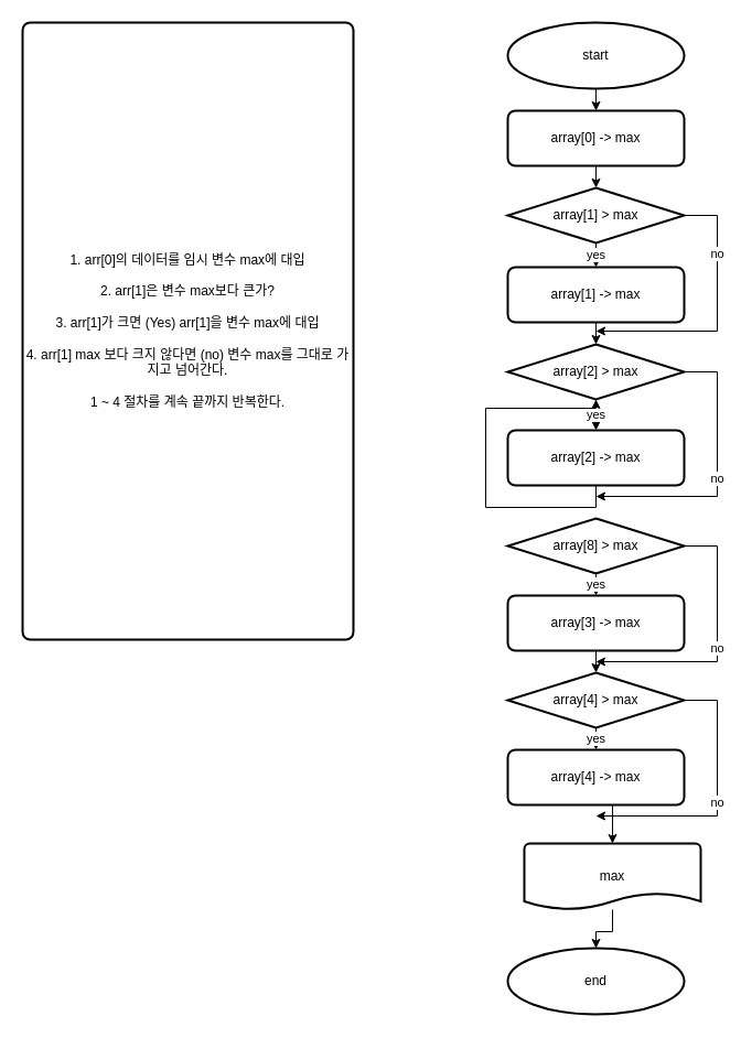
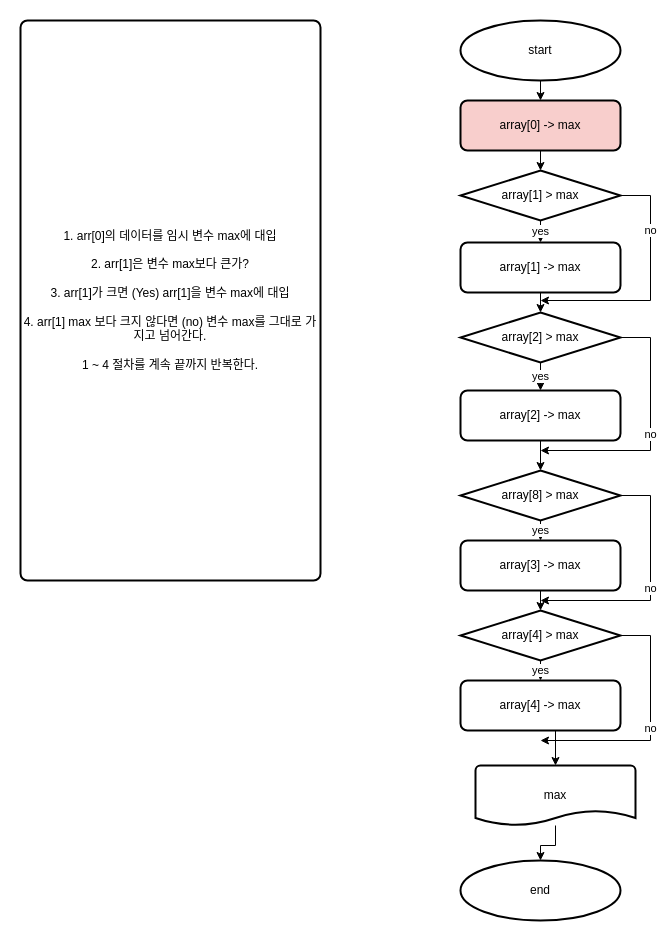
  <mxCell id="0" />
  <mxCell id="1" parent="0" />
  <mxCell id="2" style="edgeStyle=orthogonalEdgeStyle;rounded=0;orthogonalLoop=1;jettySize=auto;html=1;exitX=0.5;exitY=1;exitDx=0;exitDy=0;exitPerimeter=0;entryX=0.5;entryY=0;entryDx=0;entryDy=0;entryPerimeter=0;" parent="1" source="3" edge="1"><mxGeometry relative="1" as="geometry"><mxPoint x="540" y="100" as="targetPoint" /></mxGeometry></mxCell>
  <mxCell id="3" value="start" style="strokeWidth=2;html=1;shape=mxgraph.flowchart.start_1;whiteSpace=wrap;" parent="1" vertex="1"><mxGeometry x="460" y="20" width="160" height="60" as="geometry" /></mxCell>
  <mxCell id="4" value="yes" style="edgeStyle=orthogonalEdgeStyle;rounded=0;orthogonalLoop=1;jettySize=auto;html=1;exitX=0.5;exitY=1;exitDx=0;exitDy=0;exitPerimeter=0;entryX=0.5;entryY=0;entryDx=0;entryDy=0;" parent="1" source="6" target="14" edge="1"><mxGeometry relative="1" as="geometry" /></mxCell>
  <mxCell id="5" value="no" style="edgeStyle=orthogonalEdgeStyle;rounded=0;orthogonalLoop=1;jettySize=auto;html=1;" parent="1" source="6" edge="1"><mxGeometry x="-0.469" relative="1" as="geometry"><mxPoint x="540" y="300" as="targetPoint" /><Array as="points"><mxPoint x="650" y="195" /><mxPoint x="650" y="300" /></Array><mxPoint as="offset" /></mxGeometry></mxCell>
  <mxCell id="6" value="array[1] &amp;gt; max" style="strokeWidth=2;html=1;shape=mxgraph.flowchart.decision;whiteSpace=wrap;" parent="1" vertex="1"><mxGeometry x="460" y="170" width="160" height="50" as="geometry" /></mxCell>
  <mxCell id="7" value="" style="edgeStyle=orthogonalEdgeStyle;rounded=0;orthogonalLoop=1;jettySize=auto;html=1;" parent="1" source="8" target="9" edge="1"><mxGeometry relative="1" as="geometry" /></mxCell>
  <mxCell id="8" value="max" style="strokeWidth=2;html=1;shape=mxgraph.flowchart.document2;whiteSpace=wrap;size=0.25;" parent="1" vertex="1"><mxGeometry x="475" y="765" width="160" height="60" as="geometry" /></mxCell>
  <mxCell id="9" value="end" style="strokeWidth=2;html=1;shape=mxgraph.flowchart.start_1;whiteSpace=wrap;" parent="1" vertex="1"><mxGeometry x="460" y="860" width="160" height="60" as="geometry" /></mxCell>
  <mxCell id="10" style="edgeStyle=orthogonalEdgeStyle;rounded=0;orthogonalLoop=1;jettySize=auto;html=1;exitX=0.5;exitY=1;exitDx=0;exitDy=0;entryX=0.5;entryY=0;entryDx=0;entryDy=0;entryPerimeter=0;" parent="1" source="11" target="6" edge="1"><mxGeometry relative="1" as="geometry" /></mxCell>
- <mxCell id="11" value="array[0] -&amp;gt; max" style="rounded=1;whiteSpace=wrap;html=1;absoluteArcSize=1;arcSize=14;strokeWidth=2;" parent="1" vertex="1"><mxGeometry x="460" y="100" width="160" height="50" as="geometry" /></mxCell>
+ <mxCell id="11" value="array[0] -&amp;gt; max" style="rounded=1;whiteSpace=wrap;html=1;absoluteArcSize=1;arcSize=14;strokeWidth=2;fillColor=#f8cecc;" parent="1" vertex="1"><mxGeometry x="460" y="100" width="160" height="50" as="geometry" /></mxCell>
  <mxCell id="12" value="1. arr[0]의 데이터를 임시 변수 max에 대입&lt;br&gt;&lt;br&gt;2. arr[1]은 변수 max보다 큰가?&lt;br&gt;&lt;br&gt;3. arr[1]가 크면 (Yes) arr[1]을 변수 max에 대입&lt;br&gt;&lt;br&gt;4. arr[1] max 보다 크지 않다면 (no) 변수 max를 그대로 가지고 넘어간다.&lt;br&gt;&lt;br&gt;1 ~ 4 절차를 계속 끝까지 반복한다." style="rounded=1;whiteSpace=wrap;html=1;absoluteArcSize=1;arcSize=14;strokeWidth=2;" parent="1" vertex="1"><mxGeometry x="20" y="20" width="300" height="560" as="geometry" /></mxCell>
  <mxCell id="13" style="edgeStyle=orthogonalEdgeStyle;rounded=0;orthogonalLoop=1;jettySize=auto;html=1;exitX=0.5;exitY=1;exitDx=0;exitDy=0;entryX=0.5;entryY=0;entryDx=0;entryDy=0;entryPerimeter=0;" parent="1" source="14" target="17" edge="1"><mxGeometry relative="1" as="geometry" /></mxCell>
  <mxCell id="14" value="array[1] -&amp;gt; max" style="rounded=1;whiteSpace=wrap;html=1;absoluteArcSize=1;arcSize=14;strokeWidth=2;" parent="1" vertex="1"><mxGeometry x="460" y="242" width="160" height="50" as="geometry" /></mxCell>
  <mxCell id="15" value="yes" style="edgeStyle=orthogonalEdgeStyle;rounded=0;orthogonalLoop=1;jettySize=auto;html=1;exitX=0.5;exitY=1;exitDx=0;exitDy=0;exitPerimeter=0;entryX=0.5;entryY=0;entryDx=0;entryDy=0;entryPerimeter=0;" parent="1" source="17" edge="1"><mxGeometry relative="1" as="geometry"><mxPoint x="540" y="390" as="targetPoint" /></mxGeometry></mxCell>
  <mxCell id="16" value="no" style="edgeStyle=orthogonalEdgeStyle;rounded=0;orthogonalLoop=1;jettySize=auto;html=1;exitX=1;exitY=0.5;exitDx=0;exitDy=0;exitPerimeter=0;" edge="1" parent="1" source="17"><mxGeometry relative="1" as="geometry"><mxPoint x="540" y="450" as="targetPoint" /><Array as="points"><mxPoint x="650" y="337" /><mxPoint x="650" y="450" /></Array></mxGeometry></mxCell>
  <mxCell id="17" value="array[2] &amp;gt; max" style="strokeWidth=2;html=1;shape=mxgraph.flowchart.decision;whiteSpace=wrap;" parent="1" vertex="1"><mxGeometry x="460" y="312" width="160" height="50" as="geometry" /></mxCell>
- <mxCell id="18" style="edgeStyle=orthogonalEdgeStyle;rounded=0;orthogonalLoop=1;jettySize=auto;html=1;exitX=0.5;exitY=1;exitDx=0;exitDy=0;" edge="1" parent="1" source="19" target="17"><mxGeometry relative="1" as="geometry" /></mxCell>
+ <mxCell id="18" style="edgeStyle=orthogonalEdgeStyle;rounded=0;orthogonalLoop=1;jettySize=auto;html=1;exitX=0.5;exitY=1;exitDx=0;exitDy=0;entryX=0.5;entryY=0;entryDx=0;entryDy=0;entryPerimeter=0;" edge="1" parent="1" source="19" target="22"><mxGeometry relative="1" as="geometry" /></mxCell>
  <mxCell id="19" value="array[2] -&amp;gt; max" style="rounded=1;whiteSpace=wrap;html=1;absoluteArcSize=1;arcSize=14;strokeWidth=2;" vertex="1" parent="1"><mxGeometry x="460" y="390" width="160" height="50" as="geometry" /></mxCell>
  <mxCell id="20" value="yes" style="edgeStyle=orthogonalEdgeStyle;rounded=0;orthogonalLoop=1;jettySize=auto;html=1;exitX=0.5;exitY=1;exitDx=0;exitDy=0;exitPerimeter=0;entryX=0.5;entryY=0;entryDx=0;entryDy=0;" edge="1" parent="1" source="22" target="24"><mxGeometry relative="1" as="geometry" /></mxCell>
  <mxCell id="21" value="no" style="edgeStyle=orthogonalEdgeStyle;rounded=0;orthogonalLoop=1;jettySize=auto;html=1;" edge="1" parent="1" source="22"><mxGeometry relative="1" as="geometry"><mxPoint x="540" y="600" as="targetPoint" /><Array as="points"><mxPoint x="650" y="495" /><mxPoint x="650" y="600" /></Array></mxGeometry></mxCell>
  <mxCell id="22" value="array[8] &amp;gt; max" style="strokeWidth=2;html=1;shape=mxgraph.flowchart.decision;whiteSpace=wrap;" vertex="1" parent="1"><mxGeometry x="460" y="470" width="160" height="50" as="geometry" /></mxCell>
  <mxCell id="23" style="edgeStyle=orthogonalEdgeStyle;rounded=0;orthogonalLoop=1;jettySize=auto;html=1;exitX=0.5;exitY=1;exitDx=0;exitDy=0;entryX=0.5;entryY=0;entryDx=0;entryDy=0;entryPerimeter=0;" edge="1" parent="1" source="24" target="27"><mxGeometry relative="1" as="geometry" /></mxCell>
  <mxCell id="24" value="array[3] -&amp;gt; max" style="rounded=1;whiteSpace=wrap;html=1;absoluteArcSize=1;arcSize=14;strokeWidth=2;" vertex="1" parent="1"><mxGeometry x="460" y="540" width="160" height="50" as="geometry" /></mxCell>
  <mxCell id="25" value="yes" style="edgeStyle=orthogonalEdgeStyle;rounded=0;orthogonalLoop=1;jettySize=auto;html=1;exitX=0.5;exitY=1;exitDx=0;exitDy=0;exitPerimeter=0;entryX=0.5;entryY=0;entryDx=0;entryDy=0;" edge="1" parent="1" source="27" target="29"><mxGeometry relative="1" as="geometry" /></mxCell>
  <mxCell id="26" value="no" style="edgeStyle=orthogonalEdgeStyle;rounded=0;orthogonalLoop=1;jettySize=auto;html=1;exitX=1;exitY=0.5;exitDx=0;exitDy=0;exitPerimeter=0;" edge="1" parent="1" source="27"><mxGeometry relative="1" as="geometry"><mxPoint x="540" y="740" as="targetPoint" /><Array as="points"><mxPoint x="650" y="635" /><mxPoint x="650" y="740" /><mxPoint x="540" y="740" /></Array></mxGeometry></mxCell>
  <mxCell id="27" value="array[4] &amp;gt; max" style="strokeWidth=2;html=1;shape=mxgraph.flowchart.decision;whiteSpace=wrap;" vertex="1" parent="1"><mxGeometry x="460" y="610" width="160" height="50" as="geometry" /></mxCell>
  <mxCell id="28" style="edgeStyle=orthogonalEdgeStyle;rounded=0;orthogonalLoop=1;jettySize=auto;html=1;exitX=0.5;exitY=1;exitDx=0;exitDy=0;entryX=0.5;entryY=0;entryDx=0;entryDy=0;entryPerimeter=0;" edge="1" parent="1" source="29" target="8"><mxGeometry relative="1" as="geometry" /></mxCell>
  <mxCell id="29" value="array[4] -&amp;gt; max" style="rounded=1;whiteSpace=wrap;html=1;absoluteArcSize=1;arcSize=14;strokeWidth=2;" vertex="1" parent="1"><mxGeometry x="460" y="680" width="160" height="50" as="geometry" /></mxCell>
